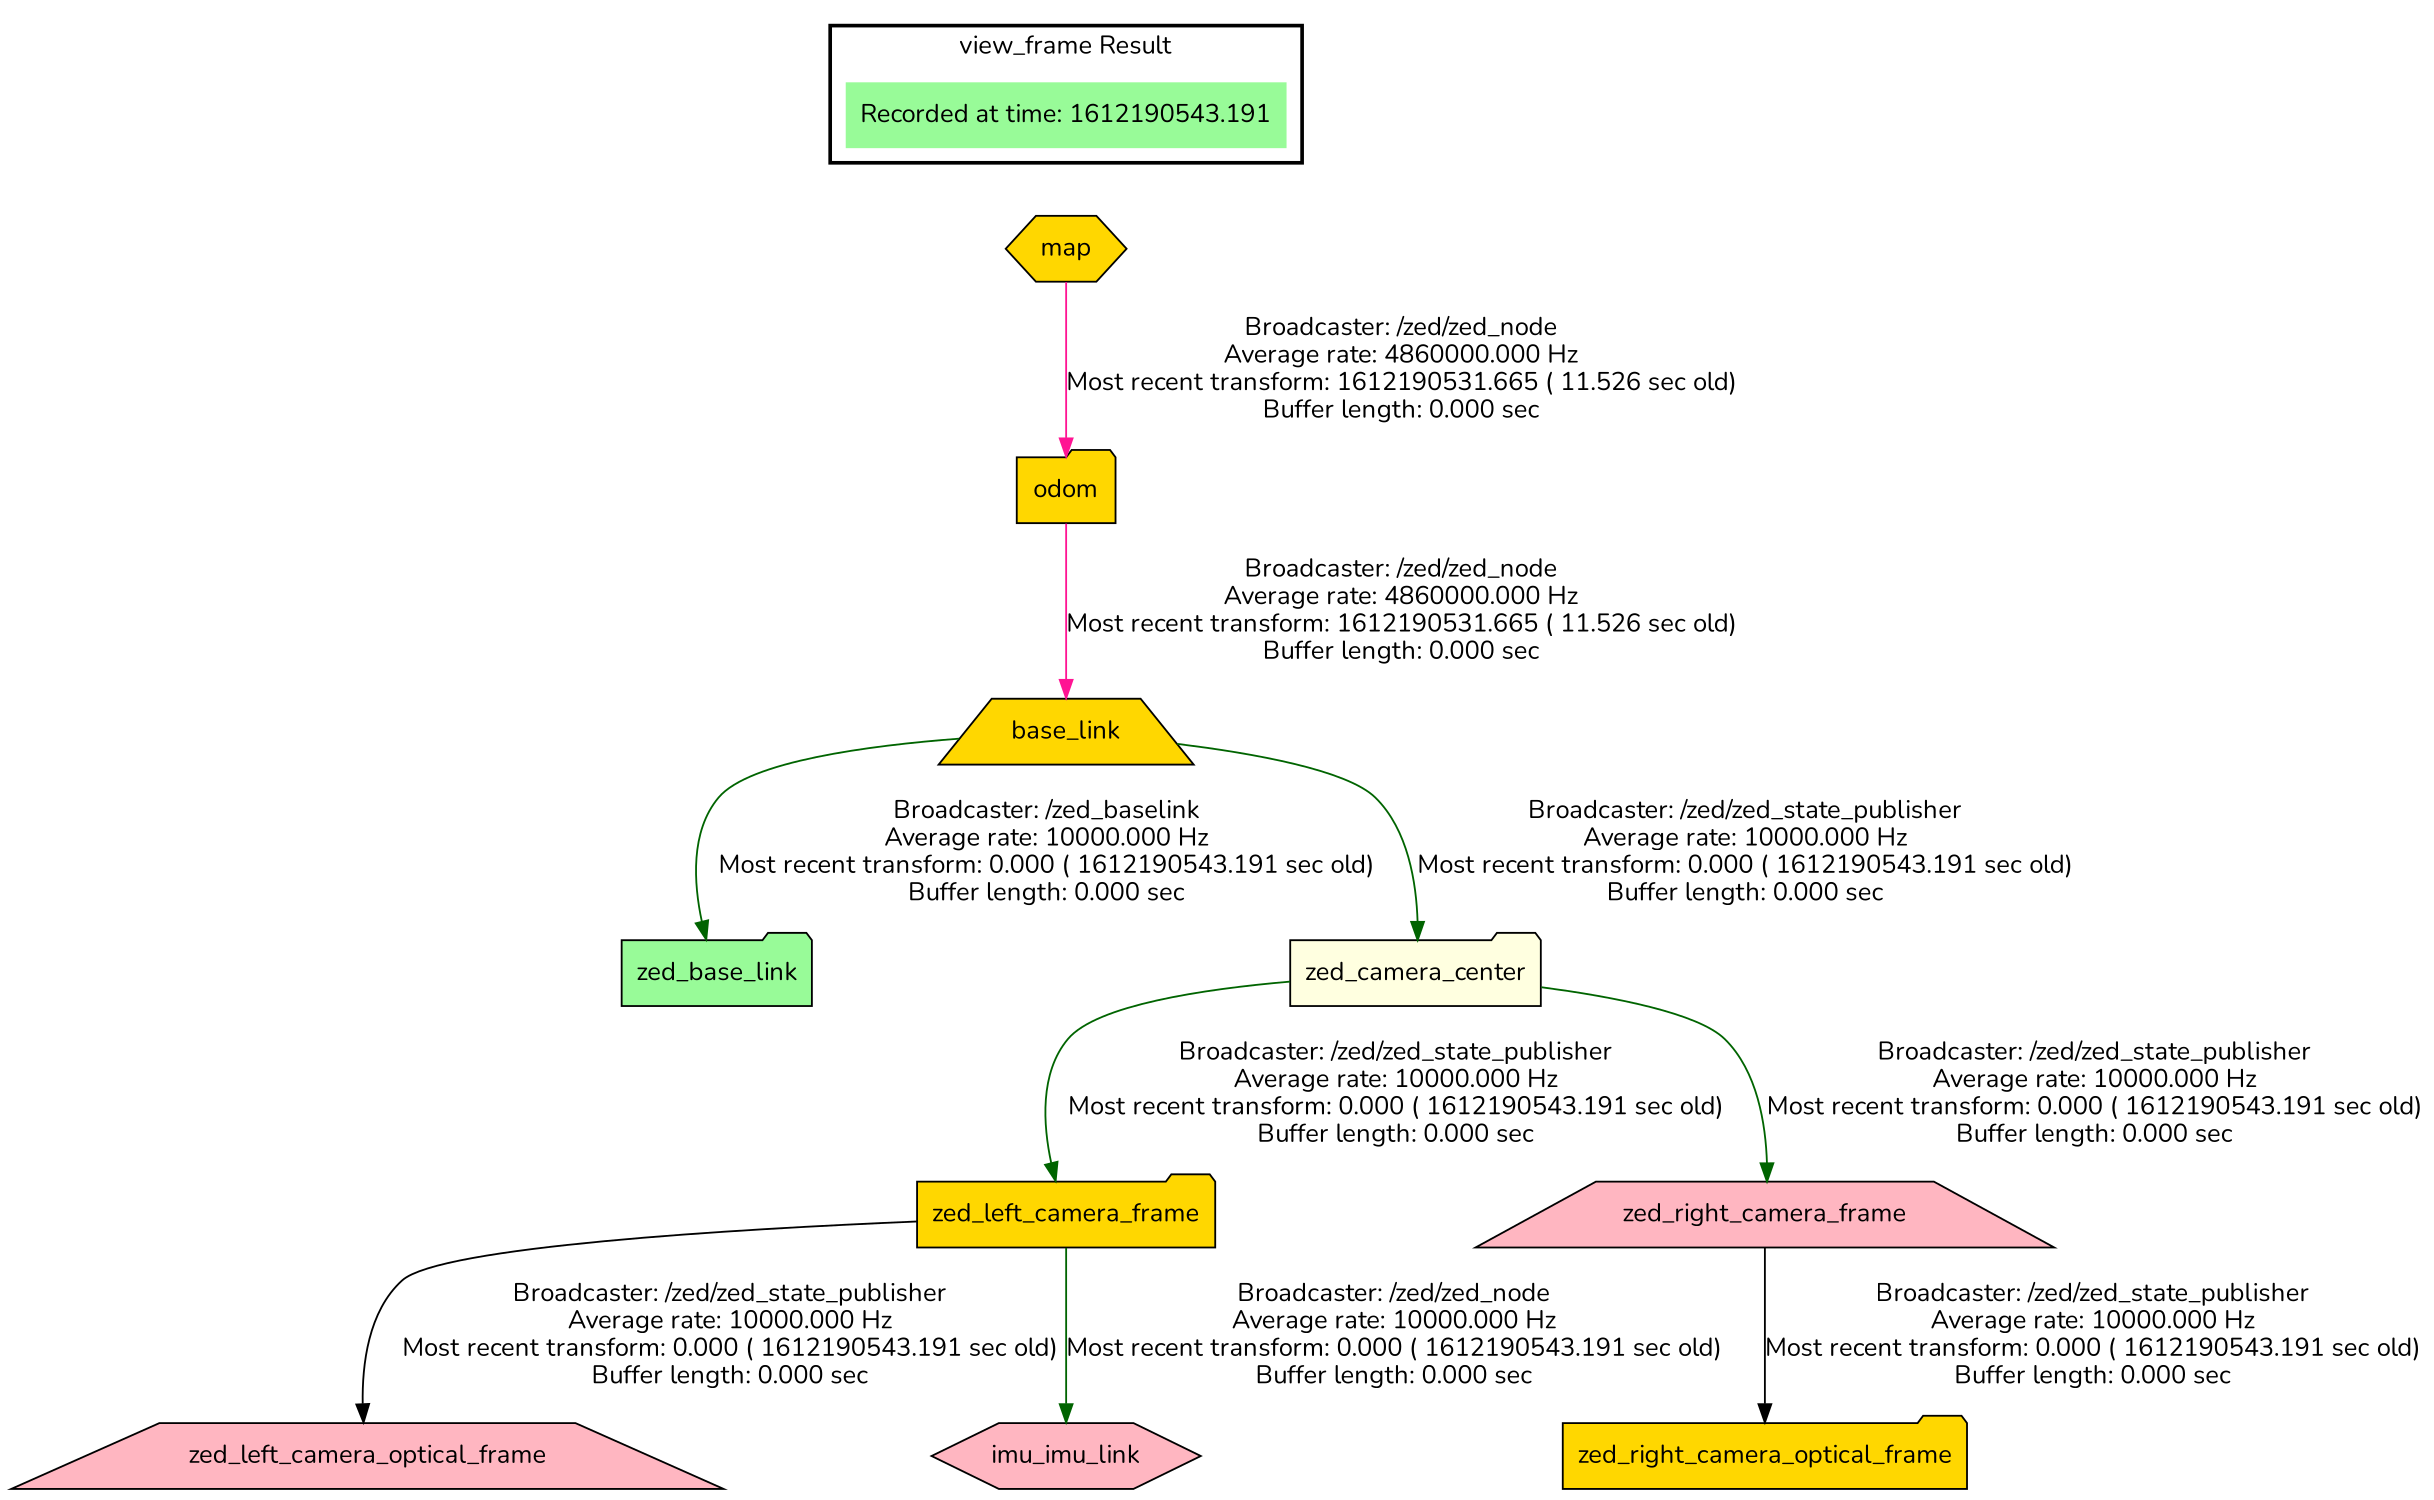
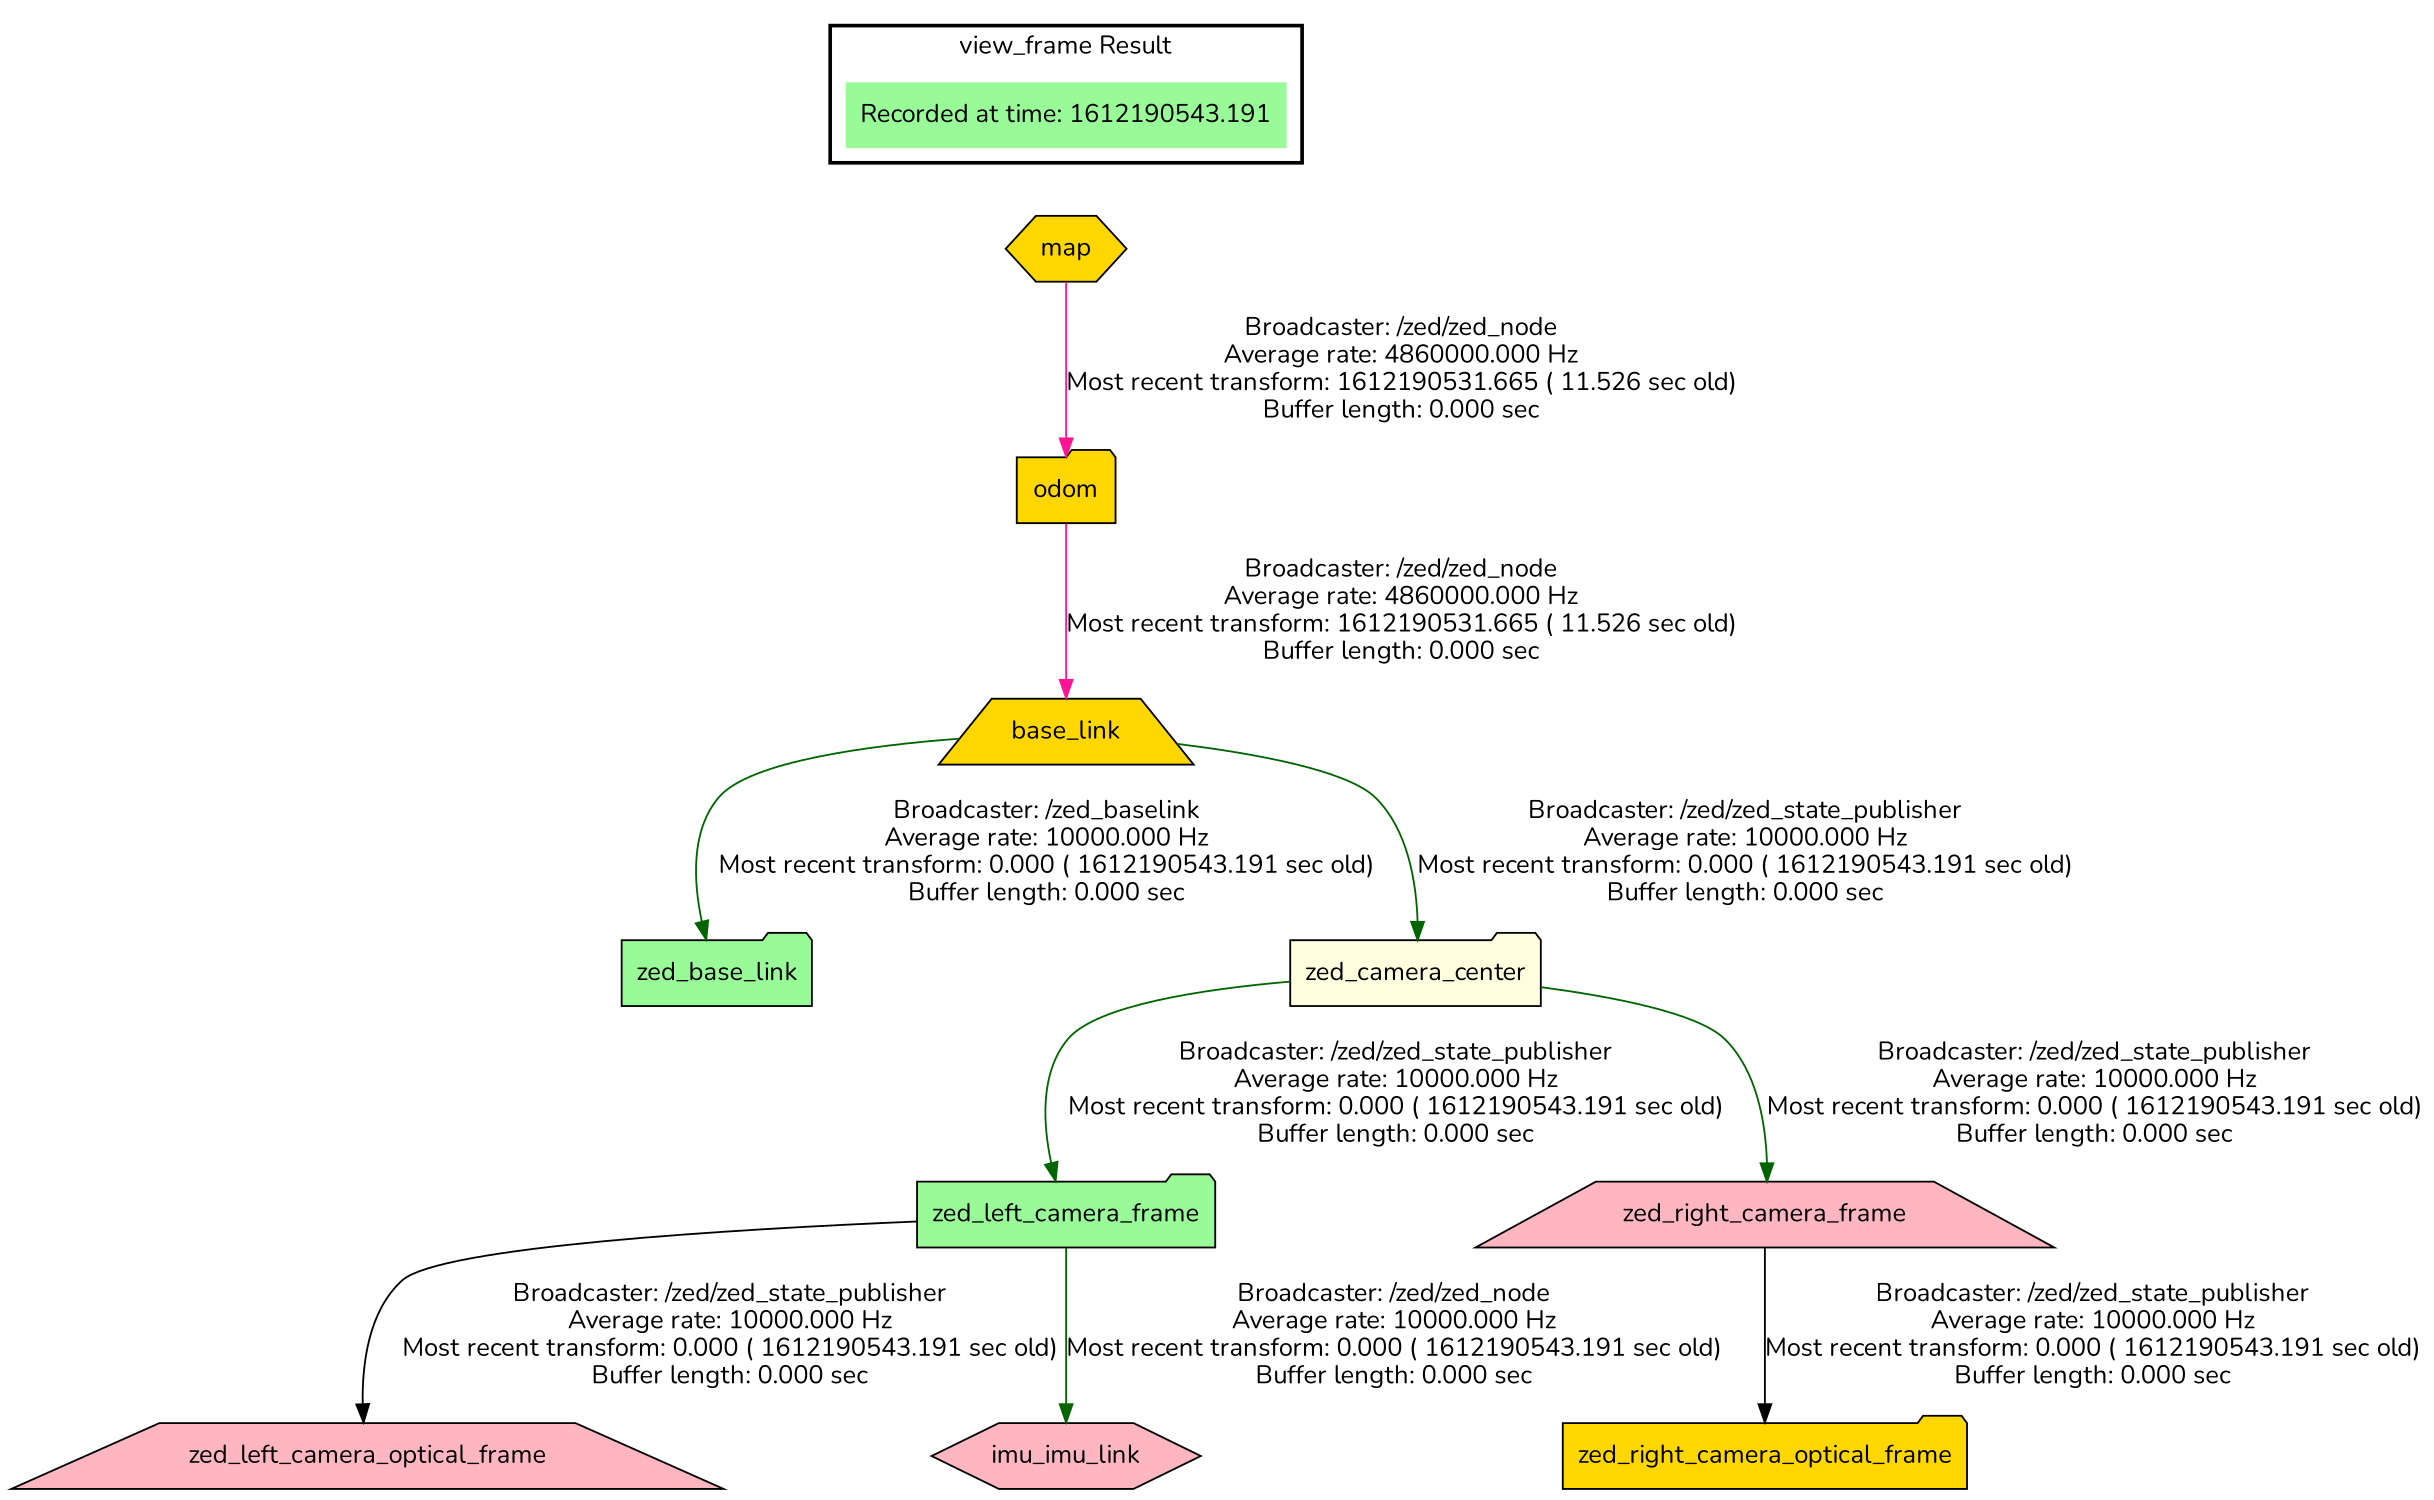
  digraph {
    fontname=Nunito
    node [fillcolor=gold fontname=Nunito shape=folder style=filled]
    edge [fontname=Nunito color=darkgreen]
    "Recorded at time: 1612190543.191" [fillcolor=palegreen shape=plaintext]
    map [shape=hexagon]
    base_link [shape=trapezium]
    zed_base_link [fillcolor=palegreen]
    zed_camera_center [fillcolor=lightyellow]
-   zed_left_camera_frame
+   zed_left_camera_frame [fillcolor=palegreen]
    zed_right_camera_frame [fillcolor=lightpink shape=trapezium]
    odom
    zed_left_camera_optical_frame [fillcolor=lightpink shape=trapezium]
    n10 [fillcolor=lightpink label=imu_imu_link shape=hexagon]
    zed_right_camera_optical_frame
    subgraph cluster_1 {
      color=black
      label="view_frame Result"
      style=bold
      "Recorded at time: 1612190543.191"
    }
    "Recorded at time: 1612190543.191" -> map [style=invis color=""]
    map -> odom [color=deeppink label="Broadcaster: /zed/zed_node\nAverage rate: 4860000.000 Hz\nMost recent transform: 1612190531.665 ( 11.526 sec old)\nBuffer length: 0.000 sec\n"]
    base_link -> zed_base_link [label="Broadcaster: /zed_baselink\nAverage rate: 10000.000 Hz\nMost recent transform: 0.000 ( 1612190543.191 sec old)\nBuffer length: 0.000 sec\n"]
    base_link -> zed_camera_center [label="Broadcaster: /zed/zed_state_publisher\nAverage rate: 10000.000 Hz\nMost recent transform: 0.000 ( 1612190543.191 sec old)\nBuffer length: 0.000 sec\n"]
    zed_camera_center -> zed_left_camera_frame [label="Broadcaster: /zed/zed_state_publisher\nAverage rate: 10000.000 Hz\nMost recent transform: 0.000 ( 1612190543.191 sec old)\nBuffer length: 0.000 sec\n"]
    zed_camera_center -> zed_right_camera_frame [label="Broadcaster: /zed/zed_state_publisher\nAverage rate: 10000.000 Hz\nMost recent transform: 0.000 ( 1612190543.191 sec old)\nBuffer length: 0.000 sec\n"]
    zed_left_camera_frame -> zed_left_camera_optical_frame [color=black label="Broadcaster: /zed/zed_state_publisher\nAverage rate: 10000.000 Hz\nMost recent transform: 0.000 ( 1612190543.191 sec old)\nBuffer length: 0.000 sec\n"]
    zed_left_camera_frame -> n10 [label="Broadcaster: /zed/zed_node\nAverage rate: 10000.000 Hz\nMost recent transform: 0.000 ( 1612190543.191 sec old)\nBuffer length: 0.000 sec\n"]
    zed_right_camera_frame -> zed_right_camera_optical_frame [color=black label="Broadcaster: /zed/zed_state_publisher\nAverage rate: 10000.000 Hz\nMost recent transform: 0.000 ( 1612190543.191 sec old)\nBuffer length: 0.000 sec\n"]
    odom -> base_link [color=deeppink label="Broadcaster: /zed/zed_node\nAverage rate: 4860000.000 Hz\nMost recent transform: 1612190531.665 ( 11.526 sec old)\nBuffer length: 0.000 sec\n"]
  }
